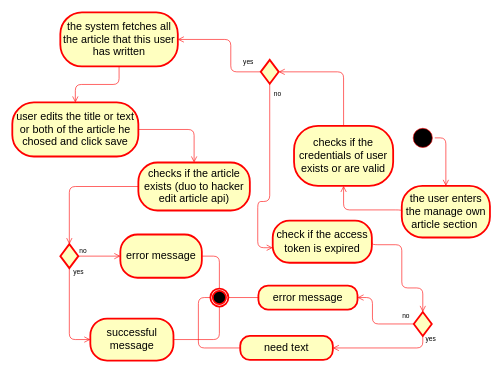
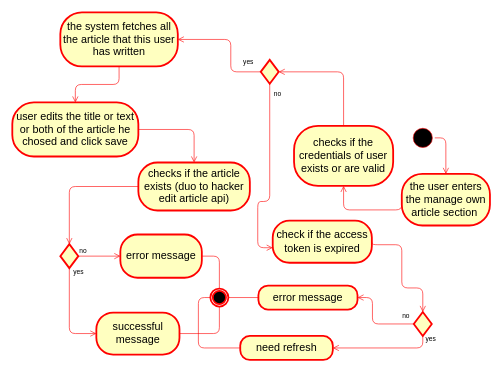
  <mxCell id="0" />
  <mxCell id="1" parent="0" />
  <mxCell id="2" value="user edits the title or text or both of the article he chosed and click save" style="rounded=1;whiteSpace=wrap;html=1;arcSize=40;fontColor=#000000;fillColor=#ffffc0;strokeColor=#ff0000;strokeWidth=3;fontSize=18;" parent="1" vertex="1"><mxGeometry x="20" y="170" width="210" height="90" as="geometry" /></mxCell>
  <mxCell id="3" value="" style="edgeStyle=orthogonalEdgeStyle;html=1;verticalAlign=bottom;endArrow=open;endSize=8;strokeColor=#ff0000;fontSize=18;startArrow=none;exitX=0;exitY=0.5;exitDx=0;exitDy=0;entryX=0.5;entryY=0;entryDx=0;entryDy=0;" parent="1" source="14" target="8" edge="1"><mxGeometry relative="1" as="geometry"><mxPoint x="194.306" y="400" as="targetPoint" /><mxPoint x="150.75" y="390" as="sourcePoint" /></mxGeometry></mxCell>
  <mxCell id="4" value="error message" style="rounded=1;whiteSpace=wrap;html=1;arcSize=40;fontColor=#000000;fillColor=#ffffc0;strokeColor=#ff0000;strokeWidth=3;fontSize=18;" parent="1" vertex="1"><mxGeometry x="200" y="390" width="135.75" height="72" as="geometry" /></mxCell>
- <mxCell id="5" value="successful message" style="rounded=1;whiteSpace=wrap;html=1;arcSize=40;fontColor=#000000;fillColor=#ffffc0;strokeColor=#ff0000;strokeWidth=3;fontFamily=Helvetica;fontSize=18;align=center;" parent="1" vertex="1"><mxGeometry x="150" y="530" width="138.5" height="70" as="geometry" /></mxCell>
+ <mxCell id="5" value="successful message" style="rounded=1;whiteSpace=wrap;html=1;arcSize=40;fontColor=#000000;fillColor=#ffffc0;strokeColor=#ff0000;strokeWidth=3;fontFamily=Helvetica;fontSize=18;align=center;" parent="1" vertex="1"><mxGeometry x="160" y="520" width="138.5" height="70" as="geometry" /></mxCell>
  <mxCell id="6" value="" style="edgeStyle=orthogonalEdgeStyle;html=1;verticalAlign=bottom;endArrow=none;endSize=8;strokeColor=#ff0000;labelBackgroundColor=none;fontFamily=Helvetica;fontSize=18;fontColor=#FFFFFF;exitX=1;exitY=0.5;exitDx=0;exitDy=0;" parent="1" source="5" target="7" edge="1"><mxGeometry relative="1" as="geometry"><mxPoint x="563.75" y="570" as="targetPoint" /><mxPoint x="685.75" y="556" as="sourcePoint" /></mxGeometry></mxCell>
  <mxCell id="7" value="" style="ellipse;html=1;shape=endState;fillColor=#000000;strokeColor=#ff0000;strokeWidth=3;fontFamily=Helvetica;fontSize=8;fontColor=#FFFFFF;" parent="1" vertex="1"><mxGeometry x="350" y="480" width="30" height="30" as="geometry" /></mxCell>
  <mxCell id="8" value="" style="rhombus;whiteSpace=wrap;html=1;fillColor=#ffffc0;strokeColor=#ff0000;strokeWidth=3;fontSize=18;" parent="1" vertex="1"><mxGeometry x="100" y="406" width="30" height="40" as="geometry" /></mxCell>
  <mxCell id="9" value="no" style="edgeStyle=orthogonalEdgeStyle;html=1;align=left;verticalAlign=bottom;endArrow=open;endSize=8;strokeColor=#ff0000;exitX=1;exitY=0.5;exitDx=0;exitDy=0;entryX=0;entryY=0.5;entryDx=0;entryDy=0;labelBackgroundColor=none;" parent="1" source="8" target="4" edge="1"><mxGeometry x="-1" relative="1" as="geometry"><mxPoint x="307.25" y="425.62" as="targetPoint" /><mxPoint x="207.25" y="425.62" as="sourcePoint" /></mxGeometry></mxCell>
  <mxCell id="10" value="yes" style="edgeStyle=orthogonalEdgeStyle;html=1;align=left;verticalAlign=top;endArrow=open;endSize=8;strokeColor=#ff0000;exitX=0.5;exitY=1;exitDx=0;exitDy=0;entryX=0;entryY=0.5;entryDx=0;entryDy=0;labelBackgroundColor=none;" parent="1" source="8" target="5" edge="1"><mxGeometry x="-1" y="8" relative="1" as="geometry"><mxPoint x="190.37" y="522" as="targetPoint" /><mxPoint x="190.37" y="462" as="sourcePoint" /><mxPoint x="-3" y="-6" as="offset" /></mxGeometry></mxCell>
  <mxCell id="11" value="" style="edgeStyle=orthogonalEdgeStyle;html=1;verticalAlign=bottom;endArrow=none;endSize=8;strokeColor=#ff0000;labelBackgroundColor=none;fontFamily=Helvetica;fontSize=18;fontColor=#FFFFFF;exitX=1;exitY=0.5;exitDx=0;exitDy=0;entryX=0.5;entryY=0;entryDx=0;entryDy=0;" parent="1" source="4" target="7" edge="1"><mxGeometry relative="1" as="geometry"><mxPoint x="633.25" y="390" as="targetPoint" /><mxPoint x="578.25" y="454" as="sourcePoint" /></mxGeometry></mxCell>
  <mxCell id="12" value="the system fetches all the article that this user has written" style="rounded=1;whiteSpace=wrap;html=1;arcSize=40;fontColor=#000000;fillColor=#ffffc0;strokeColor=#ff0000;strokeWidth=3;fontSize=18;" parent="1" vertex="1"><mxGeometry x="100" y="20" width="195.75" height="90" as="geometry" /></mxCell>
  <mxCell id="13" value="" style="edgeStyle=orthogonalEdgeStyle;html=1;verticalAlign=bottom;endArrow=open;endSize=8;strokeColor=#ff0000;fontSize=18;startArrow=none;exitX=0.5;exitY=1;exitDx=0;exitDy=0;entryX=0.5;entryY=0;entryDx=0;entryDy=0;" parent="1" source="12" target="2" edge="1"><mxGeometry relative="1" as="geometry"><mxPoint x="220" y="250" as="targetPoint" /><mxPoint x="220" y="130" as="sourcePoint" /></mxGeometry></mxCell>
  <mxCell id="14" value="checks if the article exists (duo to hacker edit article api)" style="rounded=1;whiteSpace=wrap;html=1;arcSize=40;fontColor=#000000;fillColor=#ffffc0;strokeColor=#ff0000;strokeWidth=3;fontSize=18;" parent="1" vertex="1"><mxGeometry x="230" y="270" width="185.75" height="80" as="geometry" /></mxCell>
  <mxCell id="15" value="" style="edgeStyle=orthogonalEdgeStyle;html=1;verticalAlign=bottom;endArrow=open;endSize=8;strokeColor=#ff0000;fontSize=18;startArrow=none;exitX=1;exitY=0.5;exitDx=0;exitDy=0;entryX=0.5;entryY=0;entryDx=0;entryDy=0;" parent="1" source="2" target="14" edge="1"><mxGeometry relative="1" as="geometry"><mxPoint x="270" y="253" as="targetPoint" /><mxPoint x="302.875" y="177" as="sourcePoint" /></mxGeometry></mxCell>
  <mxCell id="16" value="" style="ellipse;html=1;shape=startState;fillColor=#000000;strokeColor=#ff0000;" vertex="1" parent="1"><mxGeometry x="683.87" y="209" width="40" height="40" as="geometry" /></mxCell>
  <mxCell id="17" value="" style="edgeStyle=orthogonalEdgeStyle;html=1;verticalAlign=bottom;endArrow=open;endSize=8;strokeColor=#ff0000;entryX=0.5;entryY=0;entryDx=0;entryDy=0;exitX=1;exitY=0.5;exitDx=0;exitDy=0;" edge="1" parent="1" source="16" target="18"><mxGeometry relative="1" as="geometry"><mxPoint x="449.37" y="221" as="targetPoint" /><mxPoint x="469.37" y="139" as="sourcePoint" /></mxGeometry></mxCell>
- <mxCell id="18" value="&lt;span style=&quot;font-size: 18px;&quot;&gt;the user enters the manage own article section&amp;nbsp;&lt;/span&gt;" style="rounded=1;whiteSpace=wrap;html=1;arcSize=40;fontColor=#000000;fillColor=#ffffc0;strokeColor=#ff0000;strokeWidth=3;" vertex="1" parent="1"><mxGeometry x="668.87" y="309" width="146.88" height="86" as="geometry" /></mxCell>
+ <mxCell id="18" value="&lt;span style=&quot;font-size: 18px;&quot;&gt;the user enters the manage own article section&amp;nbsp;&lt;/span&gt;" style="rounded=1;whiteSpace=wrap;html=1;arcSize=40;fontColor=#000000;fillColor=#ffffc0;strokeColor=#ff0000;strokeWidth=3;" vertex="1" parent="1"><mxGeometry x="668.87" y="289" width="146.88" height="86" as="geometry" /></mxCell>
  <mxCell id="19" value="" style="edgeStyle=orthogonalEdgeStyle;html=1;verticalAlign=bottom;endArrow=open;endSize=8;strokeColor=#ff0000;entryX=0.5;entryY=1;entryDx=0;entryDy=0;exitX=0;exitY=0.5;exitDx=0;exitDy=0;" edge="1" parent="1" source="18" target="20"><mxGeometry relative="1" as="geometry"><mxPoint x="288.37" y="251" as="targetPoint" /><Array as="points"><mxPoint x="668.87" y="349" /><mxPoint x="571.87" y="349" /></Array></mxGeometry></mxCell>
  <mxCell id="20" value="checks if the credentials of user exists or are valid" style="rounded=1;whiteSpace=wrap;html=1;arcSize=40;fontColor=#000000;fillColor=#ffffc0;strokeColor=#ff0000;strokeWidth=3;fontSize=18;" vertex="1" parent="1"><mxGeometry x="489.37" y="209" width="165.13" height="100" as="geometry" /></mxCell>
  <mxCell id="21" value="" style="rhombus;whiteSpace=wrap;html=1;fillColor=#ffffc0;strokeColor=#ff0000;strokeWidth=3;fontSize=18;" vertex="1" parent="1"><mxGeometry x="433.87" y="99" width="30" height="40" as="geometry" /></mxCell>
  <mxCell id="22" value="no" style="edgeStyle=orthogonalEdgeStyle;html=1;align=left;verticalAlign=bottom;endArrow=open;endSize=8;strokeColor=#ff0000;exitX=0.5;exitY=1;exitDx=0;exitDy=0;labelBackgroundColor=none;entryX=0;entryY=0.5;entryDx=0;entryDy=0;" edge="1" parent="1" source="21"><mxGeometry x="-0.84" y="5" relative="1" as="geometry"><mxPoint x="453.87" y="412" as="targetPoint" /><mxPoint x="448.87" y="149" as="sourcePoint" /><Array as="points"><mxPoint x="448.87" y="335" /><mxPoint x="428.87" y="335" /><mxPoint x="428.87" y="412" /></Array><mxPoint as="offset" /></mxGeometry></mxCell>
  <mxCell id="23" value="" style="edgeStyle=orthogonalEdgeStyle;html=1;verticalAlign=bottom;endArrow=open;endSize=8;strokeColor=#ff0000;entryX=1;entryY=0.5;entryDx=0;entryDy=0;exitX=0.5;exitY=0;exitDx=0;exitDy=0;" edge="1" parent="1" source="20" target="21"><mxGeometry relative="1" as="geometry"><mxPoint x="391.38" y="239.95" as="targetPoint" /><Array as="points"><mxPoint x="571.87" y="119" /></Array><mxPoint x="548.87" y="227" as="sourcePoint" /></mxGeometry></mxCell>
  <mxCell id="24" value="check if the access token is expired" style="rounded=1;whiteSpace=wrap;html=1;arcSize=40;fontColor=#000000;fillColor=#ffffc0;strokeColor=#ff0000;strokeWidth=3;fontSize=18;" vertex="1" parent="1"><mxGeometry x="453.87" y="367" width="165.13" height="70" as="geometry" /></mxCell>
  <mxCell id="25" value="" style="rhombus;whiteSpace=wrap;html=1;fillColor=#ffffc0;strokeColor=#ff0000;strokeWidth=3;fontSize=18;" vertex="1" parent="1"><mxGeometry x="688.87" y="519" width="30" height="40" as="geometry" /></mxCell>
  <mxCell id="26" value="yes" style="edgeStyle=orthogonalEdgeStyle;html=1;align=left;verticalAlign=bottom;endArrow=open;endSize=8;strokeColor=#ff0000;exitX=0.5;exitY=1;exitDx=0;exitDy=0;labelBackgroundColor=none;entryX=1;entryY=0.5;entryDx=0;entryDy=0;" edge="1" parent="1" source="25" target="30"><mxGeometry x="-0.83" y="3" relative="1" as="geometry"><mxPoint x="776" y="676.93" as="targetPoint" /><mxPoint x="962.75" y="766.55" as="sourcePoint" /><Array as="points"><mxPoint x="703.87" y="579" /></Array><mxPoint as="offset" /></mxGeometry></mxCell>
  <mxCell id="27" value="no" style="edgeStyle=orthogonalEdgeStyle;html=1;align=left;verticalAlign=top;endArrow=open;endSize=8;strokeColor=#ff0000;exitX=0;exitY=0.5;exitDx=0;exitDy=0;labelBackgroundColor=none;entryX=1;entryY=0.5;entryDx=0;entryDy=0;" edge="1" parent="1" source="25" target="29"><mxGeometry x="-0.689" y="-26" relative="1" as="geometry"><mxPoint x="508.87" y="557" as="targetPoint" /><mxPoint x="945.87" y="802.93" as="sourcePoint" /><mxPoint as="offset" /><Array as="points"><mxPoint x="620" y="539" /><mxPoint x="620" y="495" /></Array></mxGeometry></mxCell>
  <mxCell id="28" value="" style="edgeStyle=orthogonalEdgeStyle;html=1;verticalAlign=bottom;endArrow=open;endSize=8;strokeColor=#ff0000;entryX=0.5;entryY=0;entryDx=0;entryDy=0;exitX=1;exitY=0.5;exitDx=0;exitDy=0;" edge="1" parent="1" source="24" target="25"><mxGeometry relative="1" as="geometry"><mxPoint x="713.51" y="509.88" as="targetPoint" /><Array as="points"><mxPoint x="618.87" y="407" /><mxPoint x="668.87" y="407" /><mxPoint x="668.87" y="479" /><mxPoint x="703.87" y="479" /></Array><mxPoint x="693" y="525.93" as="sourcePoint" /></mxGeometry></mxCell>
  <mxCell id="29" value="error message" style="rounded=1;whiteSpace=wrap;html=1;arcSize=40;fontColor=#000000;fillColor=#ffffc0;strokeColor=#ff0000;strokeWidth=3;fontSize=18;" vertex="1" parent="1"><mxGeometry x="430" y="475" width="165.13" height="40" as="geometry" /></mxCell>
- <mxCell id="30" value="need text" style="rounded=1;whiteSpace=wrap;html=1;arcSize=40;fontColor=#000000;fillColor=#ffffc0;strokeColor=#ff0000;strokeWidth=3;fontSize=18;" vertex="1" parent="1"><mxGeometry x="399.75" y="559" width="154.25" height="40" as="geometry" /></mxCell>
+ <mxCell id="30" value="need refresh" style="rounded=1;whiteSpace=wrap;html=1;arcSize=40;fontColor=#000000;fillColor=#ffffc0;strokeColor=#ff0000;strokeWidth=3;fontSize=18;" vertex="1" parent="1"><mxGeometry x="399.75" y="559" width="154.25" height="40" as="geometry" /></mxCell>
  <mxCell id="31" value="yes" style="edgeStyle=orthogonalEdgeStyle;html=1;align=left;verticalAlign=top;endArrow=open;endSize=8;strokeColor=#ff0000;exitX=0;exitY=0.5;exitDx=0;exitDy=0;labelBackgroundColor=none;entryX=1;entryY=0.5;entryDx=0;entryDy=0;" edge="1" parent="1" source="21" target="12"><mxGeometry x="-0.681" y="-30" relative="1" as="geometry"><mxPoint x="336" y="94" as="targetPoint" /><mxPoint x="439.25" y="99" as="sourcePoint" /><mxPoint as="offset" /><Array as="points"><mxPoint x="384" y="119" /><mxPoint x="384" y="65" /></Array></mxGeometry></mxCell>
  <mxCell id="32" value="" style="edgeStyle=orthogonalEdgeStyle;html=1;verticalAlign=bottom;endArrow=none;endSize=8;strokeColor=#ff0000;labelBackgroundColor=none;fontFamily=Helvetica;fontSize=18;fontColor=#FFFFFF;exitX=0;exitY=0.5;exitDx=0;exitDy=0;entryX=1;entryY=0.5;entryDx=0;entryDy=0;" edge="1" parent="1" source="29" target="7"><mxGeometry relative="1" as="geometry"><mxPoint x="375" y="532.5" as="targetPoint" /><mxPoint x="308.5" y="577.5" as="sourcePoint" /></mxGeometry></mxCell>
  <mxCell id="33" value="" style="edgeStyle=orthogonalEdgeStyle;html=1;verticalAlign=bottom;endArrow=none;endSize=8;strokeColor=#ff0000;labelBackgroundColor=none;fontFamily=Helvetica;fontSize=18;fontColor=#FFFFFF;exitX=0;exitY=0.5;exitDx=0;exitDy=0;entryX=0;entryY=0.5;entryDx=0;entryDy=0;" edge="1" parent="1" source="30" target="7"><mxGeometry relative="1" as="geometry"><mxPoint x="335.75" y="578.79" as="targetPoint" /><mxPoint x="385.75" y="578.79" as="sourcePoint" /><Array as="points"><mxPoint x="330" y="579" /><mxPoint x="330" y="495" /></Array></mxGeometry></mxCell>
